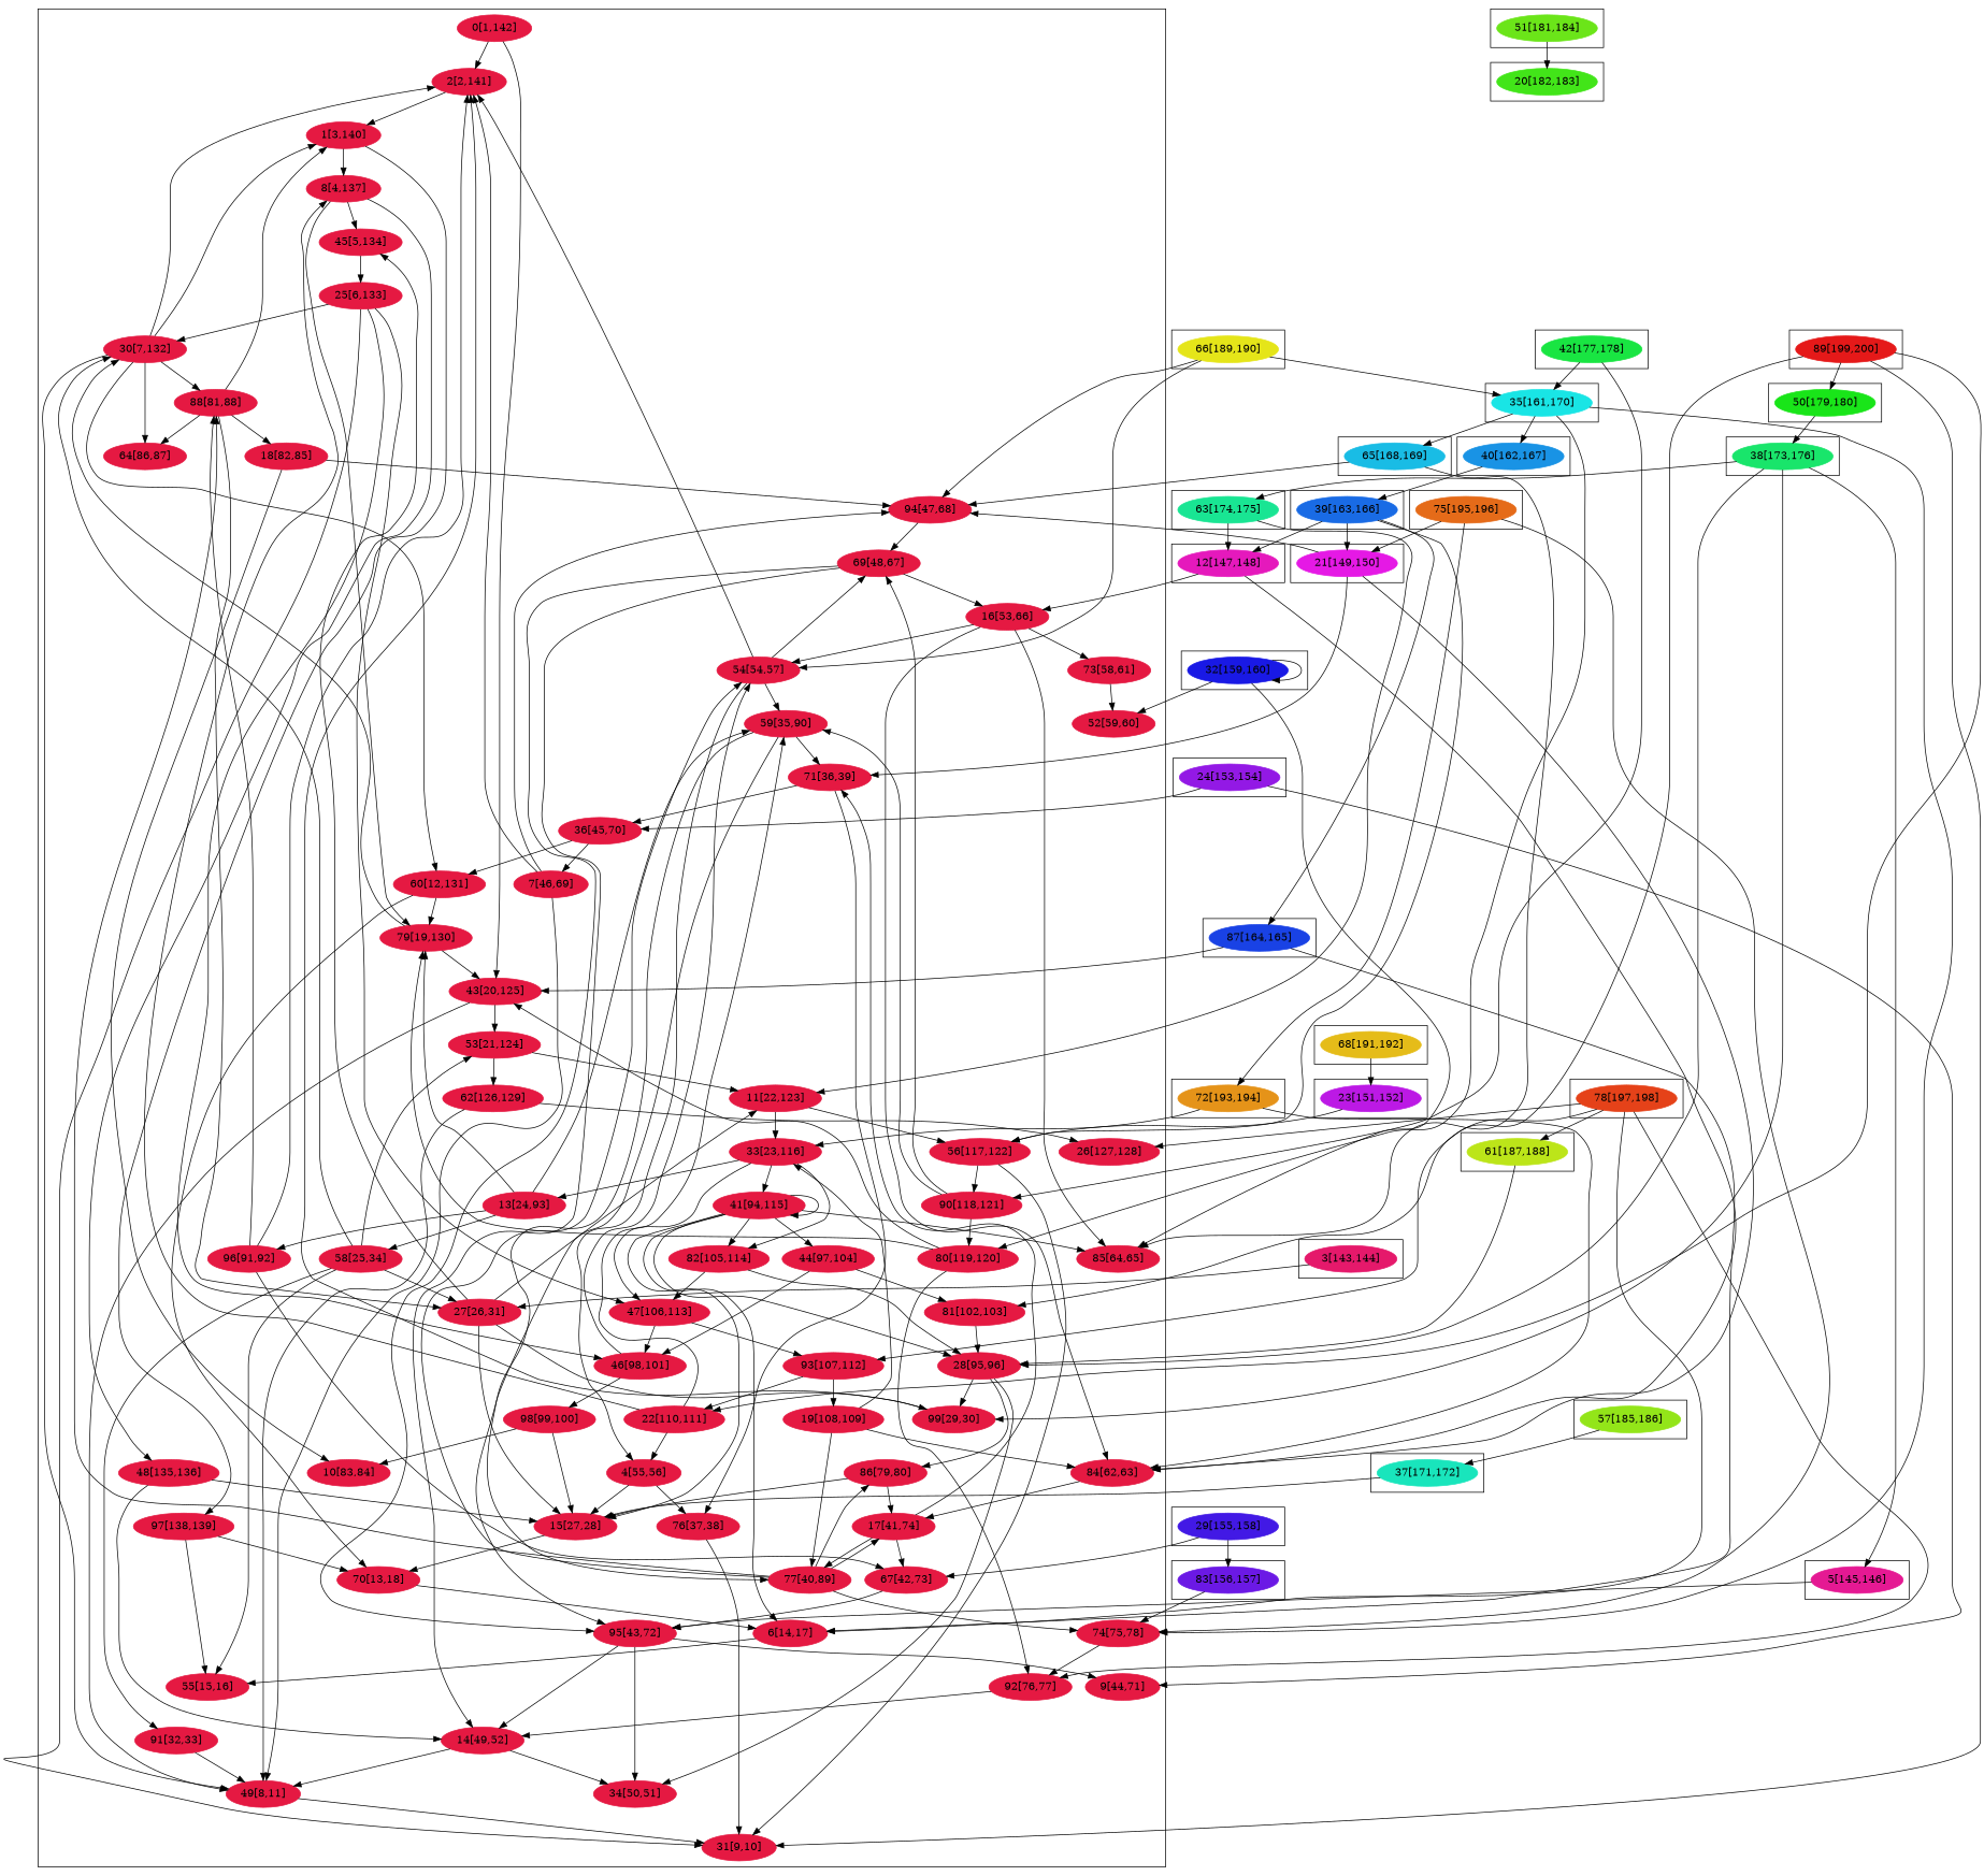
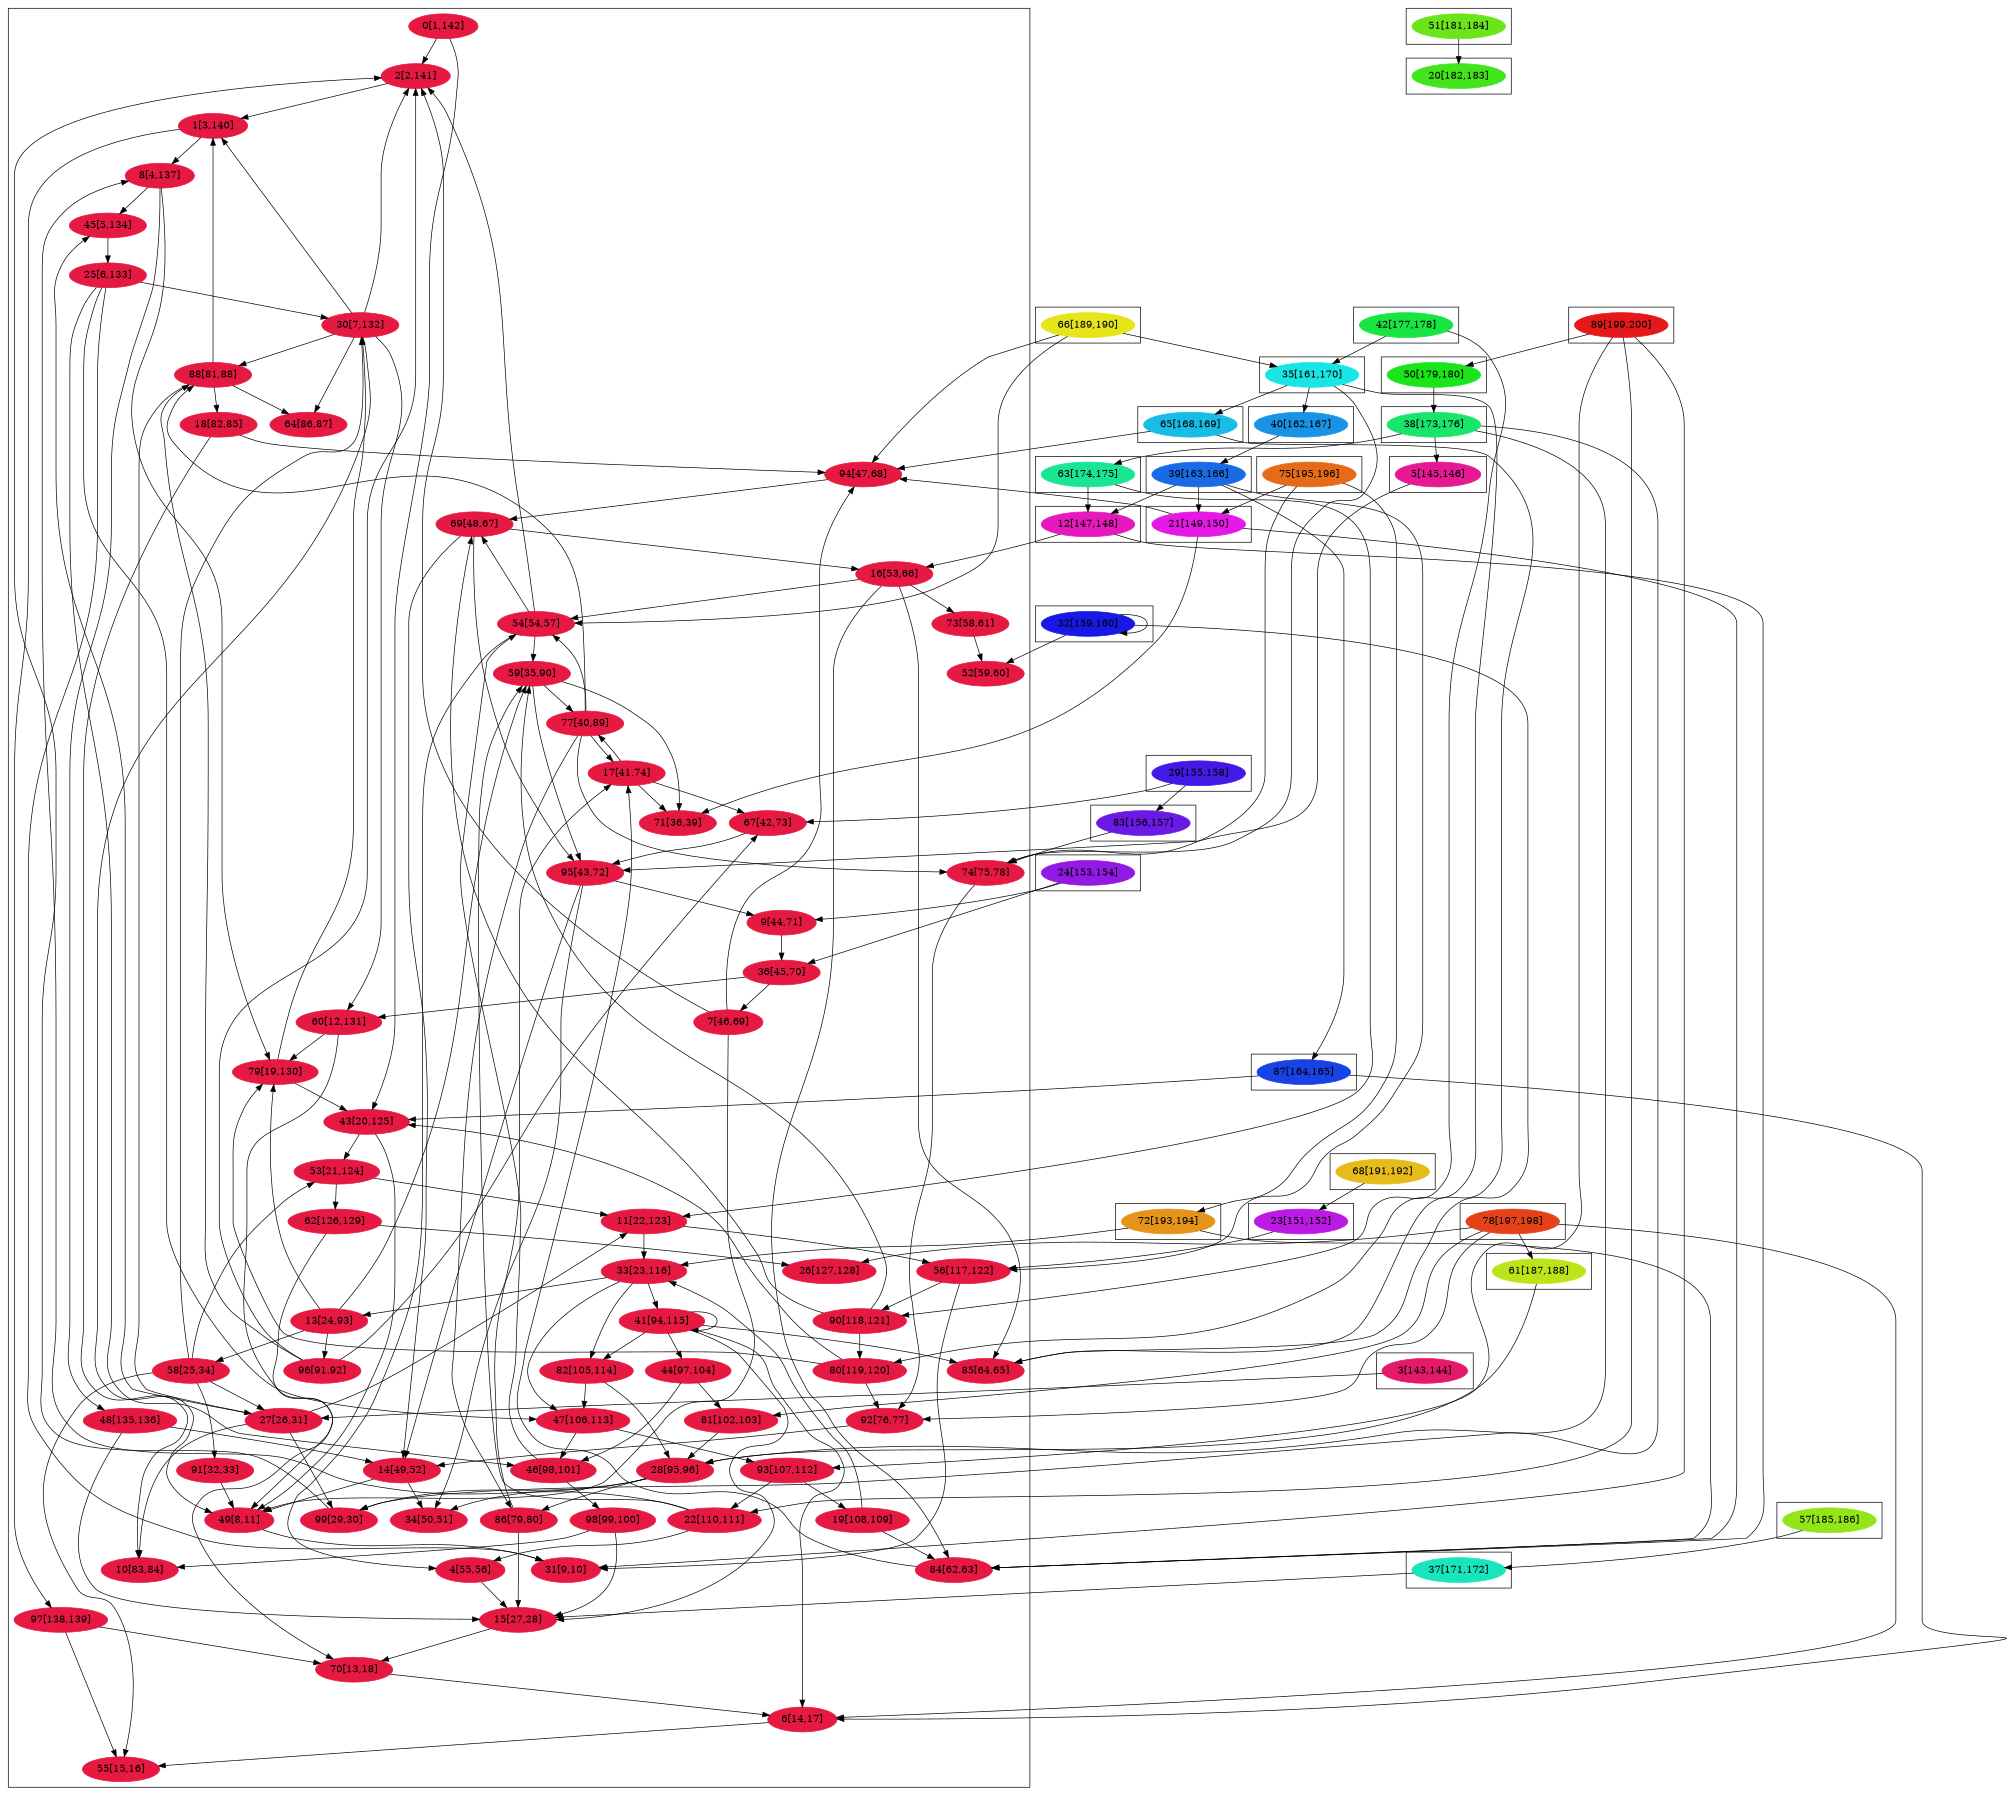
  digraph {
    node [color="#e51942" style=filled]
    n1 [color="#e54219" label="78[197,198]"]
    n2 [color="#e51919" label="89[199,200]"]
    n3 [color="#e56b19" label="75[195,196]"]
    n4 [color="#e59319" label="72[193,194]"]
    n5 [color="#e5bc19" label="68[191,192]"]
    n6 [color="#e5e519" label="66[189,190]"]
    n7 [color="#bce519" label="61[187,188]"]
    n8 [color="#93e519" label="57[185,186]"]
    n9 [color="#6be519" label="51[181,184]"]
    n10 [color="#42e519" label="20[182,183]"]
    n11 [color="#19e519" label="50[179,180]"]
    n12 [color="#19e542" label="42[177,178]"]
    n13 [color="#19e56b" label="38[173,176]"]
    n14 [color="#e519e5" label="21[149,150]"]
    n15 [color="#19e593" label="63[174,175]"]
    n16 [color="#19e5bc" label="37[171,172]"]
    n17 [color="#19e5e5" label="35[161,170]"]
    n18 [color="#19bce5" label="65[168,169]"]
    n19 [color="#1993e5" label="40[162,167]"]
    n20 [color="#196be5" label="39[163,166]"]
    n21 [color="#1942e5" label="87[164,165]"]
    n22 [color="#1919e5" label="32[159,160]"]
    n23 [color="#4219e5" label="29[155,158]"]
    n24 [color="#6b19e5" label="83[156,157]"]
    n25 [color="#9319e5" label="24[153,154]"]
    n26 [color="#bc19e5" label="23[151,152]"]
    n27 [color="#e519bc" label="12[147,148]"]
    n28 [color="#e51993" label="5[145,146]"]
    n29 [color="#e5196b" label="3[143,144]"]
    n30 [label="0[1,142]"]
    n31 [label="1[3,140]"]
    n32 [label="2[2,141]"]
    n33 [label="4[55,56]"]
    n34 [label="6[14,17]"]
    n35 [label="7[46,69]"]
    n36 [label="8[4,137]"]
    n37 [label="9[44,71]"]
    n38 [label="10[83,84]"]
    n39 [label="11[22,123]"]
    n40 [label="13[24,93]"]
    n41 [label="14[49,52]"]
    n42 [label="15[27,28]"]
    n43 [label="16[53,66]"]
    n44 [label="17[41,74]"]
    n45 [label="18[82,85]"]
    n46 [label="19[108,109]"]
    n47 [label="22[110,111]"]
    n48 [label="25[6,133]"]
    n49 [label="26[127,128]"]
    n50 [label="27[26,31]"]
    n51 [label="28[95,96]"]
    n52 [label="30[7,132]"]
    n53 [label="31[9,10]"]
    n54 [label="33[23,116]"]
    n55 [label="34[50,51]"]
    n56 [label="36[45,70]"]
    n57 [label="41[94,115]"]
    n58 [label="43[20,125]"]
    n59 [label="44[97,104]"]
    n60 [label="45[5,134]"]
    n61 [label="46[98,101]"]
    n62 [label="47[106,113]"]
    n63 [label="48[135,136]"]
    n64 [label="49[8,11]"]
    n65 [label="52[59,60]"]
    n66 [label="53[21,124]"]
    n67 [label="54[54,57]"]
    n68 [label="55[15,16]"]
    n69 [label="56[117,122]"]
    n70 [label="58[25,34]"]
    n71 [label="59[35,90]"]
    n72 [label="60[12,131]"]
    n73 [label="62[126,129]"]
    n74 [label="64[86,87]"]
    n75 [label="67[42,73]"]
    n76 [label="69[48,67]"]
    n77 [label="70[13,18]"]
    n78 [label="71[36,39]"]
    n79 [label="73[58,61]"]
    n80 [label="74[75,78]"]
-   n81 [label="76[37,38]"]
    n82 [label="77[40,89]"]
    n83 [label="79[19,130]"]
    n84 [label="80[119,120]"]
    n85 [label="81[102,103]"]
    n86 [label="82[105,114]"]
    n87 [label="84[62,63]"]
    n88 [label="85[64,65]"]
    n89 [label="86[79,80]"]
    n90 [label="88[81,88]"]
    n91 [label="90[118,121]"]
    n92 [label="91[32,33]"]
    n93 [label="92[76,77]"]
    n94 [label="93[107,112]"]
    n95 [label="94[47,68]"]
    n96 [label="95[43,72]"]
    n97 [label="96[91,92]"]
    n98 [label="97[138,139]"]
    n99 [label="98[99,100]"]
    n100 [label="99[29,30]"]
    subgraph cluster_1 {
      rank=same
      n1
    }
    subgraph cluster_2 {
      rank=same
      n2
    }
    subgraph cluster_3 {
      rank=same
      n3
    }
    subgraph cluster_4 {
      rank=same
      n4
    }
    subgraph cluster_5 {
      rank=same
      n5
    }
    subgraph cluster_6 {
      rank=same
      n6
    }
    subgraph cluster_7 {
      rank=same
      n7
    }
    subgraph cluster_8 {
      rank=same
      n8
    }
    subgraph cluster_9 {
      rank=same
      n9
    }
    subgraph cluster_10 {
      rank=same
      n10
    }
    subgraph cluster_11 {
      rank=same
      n11
    }
    subgraph cluster_12 {
      rank=same
      n12
    }
    subgraph cluster_13 {
      rank=same
      n13
    }
    subgraph cluster_14 {
      rank=same
      n14
    }
    subgraph cluster_15 {
      rank=same
      n15
    }
    subgraph cluster_16 {
      rank=same
      n16
    }
    subgraph cluster_17 {
      rank=same
      n17
    }
    subgraph cluster_18 {
      rank=same
      n18
    }
    subgraph cluster_19 {
      rank=same
      n19
    }
    subgraph cluster_20 {
      rank=same
      n20
    }
    subgraph cluster_21 {
      rank=same
      n21
    }
    subgraph cluster_22 {
      rank=same
      n22
    }
    subgraph cluster_23 {
      rank=same
      n23
    }
    subgraph cluster_24 {
      rank=same
      n24
    }
    subgraph cluster_25 {
      rank=same
      n25
    }
    subgraph cluster_26 {
      rank=same
      n26
    }
    subgraph cluster_27 {
      rank=same
      n27
    }
    subgraph cluster_28 {
      rank=same
      n28
    }
    subgraph cluster_29 {
      rank=same
      n29
    }
    subgraph cluster_30 {
      rank=same
      n30
      n31
      n32
      n33
      n34
      n35
      n36
      n37
      n38
      n39
      n40
      n41
      n42
      n43
      n44
      n45
      n46
      n47
      n48
      n49
      n50
      n51
      n52
      n53
      n54
      n55
      n56
      n57
      n58
      n59
      n60
      n61
      n62
      n63
      n64
      n65
      n66
      n67
      n68
      n69
      n70
      n71
      n72
      n73
      n74
      n75
      n76
      n77
      n78
      n79
      n80
-     n81
      n82
      n83
      n84
      n85
      n86
      n87
      n88
      n89
      n90
      n91
      n92
      n93
      n94
      n95
      n96
      n97
      n98
      n99
      n100
    }
    n1 -> n7
    n1 -> n34
    n1 -> n49
    n1 -> n85
    n1 -> n93
    n2 -> n11
    n2 -> n47
    n2 -> n53
    n2 -> n94
    n3 -> n4
    n3 -> n14
    n3 -> n80
    n4 -> n54
    n4 -> n87
    n5 -> n26
    n6 -> n17
    n6 -> n67
    n6 -> n95
    n7 -> n51
    n8 -> n16
    n9 -> n10
    n11 -> n13
    n12 -> n17
    n12 -> n91
    n13 -> n15
    n13 -> n28
    n13 -> n51
    n13 -> n100
    n14 -> n78
    n14 -> n87
    n14 -> n95
    n15 -> n27
    n15 -> n39
    n16 -> n42
    n17 -> n18
    n17 -> n19
    n17 -> n80
    n17 -> n84
    n18 -> n88
    n18 -> n95
    n19 -> n20
    n20 -> n14
    n20 -> n21
    n20 -> n27
    n20 -> n69
    n21 -> n34
    n21 -> n58
    n22 -> n22
    n22 -> n65
    n22 -> n88
    n23 -> n24
    n23 -> n75
    n24 -> n80
    n25 -> n37
    n25 -> n56
    n26 -> n69
    n27 -> n43
    n27 -> n87
    n28 -> n96
    n29 -> n50
    n30 -> n32
    n30 -> n58
    n31 -> n36
    n31 -> n98
    n32 -> n31
    n33 -> n42
-   n33 -> n81
    n34 -> n68
    n35 -> n32
    n35 -> n64
    n35 -> n95
    n36 -> n60
    n36 -> n63
    n36 -> n83
-   n78 -> n56
+   n37 -> n56
    n39 -> n54
    n39 -> n69
    n40 -> n70
    n40 -> n71
    n40 -> n83
    n40 -> n97
    n41 -> n55
    n41 -> n64
    n42 -> n77
    n43 -> n67
    n43 -> n79
    n43 -> n87
    n43 -> n88
    n44 -> n75
    n44 -> n78
    n44 -> n82
    n45 -> n38
    n45 -> n95
    n46 -> n54
-   n46 -> n82
    n46 -> n87
    n47 -> n33
    n47 -> n36
    n47 -> n71
    n48 -> n52
    n48 -> n53
    n48 -> n61
    n48 -> n62
    n50 -> n39
-   n50 -> n42
+   n50 -> n38
    n50 -> n60
    n50 -> n100
    n51 -> n55
    n51 -> n89
    n51 -> n100
    n52 -> n31
    n52 -> n32
    n52 -> n64
    n52 -> n72
    n52 -> n74
    n52 -> n90
    n54 -> n40
    n54 -> n57
    n54 -> n62
    n54 -> n86
    n56 -> n35
    n56 -> n72
    n57 -> n34
    n57 -> n42
-   n57 -> n51
    n57 -> n57
    n57 -> n59
    n57 -> n86
    n57 -> n88
    n58 -> n64
    n58 -> n66
    n59 -> n61
    n59 -> n85
    n60 -> n48
    n61 -> n67
    n61 -> n99
    n62 -> n61
    n62 -> n94
    n63 -> n41
    n63 -> n42
    n64 -> n53
    n66 -> n39
    n66 -> n73
    n67 -> n32
    n67 -> n33
    n67 -> n71
    n67 -> n76
    n69 -> n53
    n69 -> n91
    n70 -> n50
    n70 -> n52
    n70 -> n66
    n70 -> n68
    n70 -> n92
    n71 -> n78
    n71 -> n82
    n71 -> n96
    n72 -> n77
    n72 -> n83
    n73 -> n49
    n73 -> n64
    n75 -> n96
    n76 -> n41
    n76 -> n43
    n76 -> n96
    n77 -> n34
-   n78 -> n81
    n79 -> n65
    n80 -> n93
-   n81 -> n53
    n82 -> n44
    n82 -> n67
    n82 -> n80
    n82 -> n89
    n82 -> n90
    n83 -> n52
    n83 -> n58
    n84 -> n58
    n84 -> n83
    n84 -> n93
    n85 -> n51
    n86 -> n51
    n86 -> n62
    n87 -> n44
    n89 -> n42
    n89 -> n44
    n90 -> n31
    n90 -> n45
    n90 -> n50
    n90 -> n74
    n91 -> n71
    n91 -> n76
    n91 -> n84
    n92 -> n64
    n93 -> n41
    n94 -> n46
    n94 -> n47
    n95 -> n76
    n96 -> n37
    n96 -> n41
    n96 -> n55
    n97 -> n32
    n97 -> n75
    n97 -> n90
    n98 -> n68
    n98 -> n77
    n99 -> n38
    n99 -> n42
    n100 -> n32
  }
